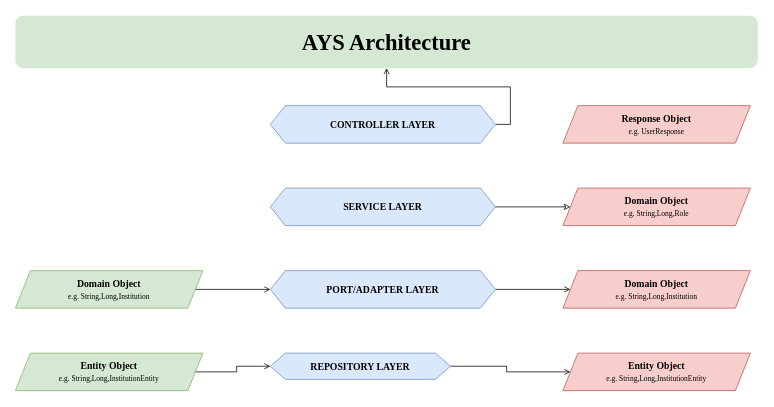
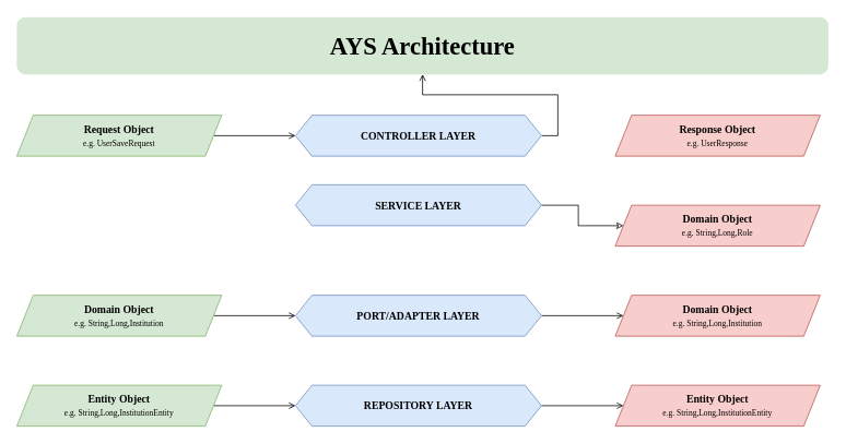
  <mxCell id="0" />
  <mxCell id="1" parent="0" />
  <mxCell id="2" style="edgeStyle=orthogonalEdgeStyle;rounded=0;orthogonalLoop=1;jettySize=auto;html=1;exitX=1;exitY=0.5;exitDx=0;exitDy=0;endArrow=open;endFill=0;fontSize=13;" parent="1" source="3" target="15" edge="1"><mxGeometry relative="1" as="geometry" /></mxCell>
  <mxCell id="3" value="&lt;font face=&quot;SF Mono&quot; style=&quot;font-size: 13px;&quot;&gt;&lt;b style=&quot;font-size: 13px;&quot;&gt;CONTROLLER LAYER&lt;/b&gt;&lt;/font&gt;" style="shape=hexagon;perimeter=hexagonPerimeter2;whiteSpace=wrap;html=1;fixedSize=1;fillColor=#dae8fc;strokeColor=#6c8ebf;fontSize=13;" parent="1" vertex="1"><mxGeometry x="360" y="140" width="300" height="50" as="geometry" /></mxCell>
+ <mxCell id="4" style="edgeStyle=orthogonalEdgeStyle;rounded=0;orthogonalLoop=1;jettySize=auto;html=1;exitX=1;exitY=0.5;exitDx=0;exitDy=0;entryX=0;entryY=0.5;entryDx=0;entryDy=0;endArrow=open;endFill=0;fontSize=13;" parent="1" source="5" target="3" edge="1"><mxGeometry relative="1" as="geometry" /></mxCell>
+ <mxCell id="5" value="&lt;font face=&quot;SF Mono&quot; style=&quot;font-size: 13px&quot;&gt;&lt;b style=&quot;font-size: 13px&quot;&gt;Request Object&lt;br&gt;&lt;/b&gt;&lt;/font&gt;&lt;font face=&quot;SF Mono&quot; style=&quot;font-size: 10px&quot;&gt;e.g. UserSaveRequest&lt;/font&gt;&lt;font face=&quot;SF Mono&quot; style=&quot;font-size: 13px&quot;&gt;&lt;br style=&quot;font-size: 13px&quot;&gt;&lt;/font&gt;" style="shape=parallelogram;perimeter=parallelogramPerimeter;whiteSpace=wrap;html=1;fixedSize=1;fillColor=#d5e8d4;strokeColor=#82b366;fontSize=13;" parent="1" vertex="1"><mxGeometry x="20" y="140" width="250" height="50" as="geometry" /></mxCell>
  <mxCell id="6" value="&lt;font face=&quot;SF Mono&quot; style=&quot;font-size: 13px&quot;&gt;&lt;b style=&quot;font-size: 13px&quot;&gt;Response&amp;nbsp;&lt;/b&gt;&lt;/font&gt;&lt;span style=&quot;font-family: &amp;quot;sf mono&amp;quot; ; font-size: 13px&quot;&gt;&lt;b style=&quot;font-size: 13px&quot;&gt;Object&lt;br&gt;&lt;/b&gt;&lt;/span&gt;&lt;span style=&quot;font-family: &amp;quot;sf mono&amp;quot; ; font-size: 10px&quot;&gt;e.g. UserResponse&lt;/span&gt;&lt;span style=&quot;font-family: &amp;quot;sf mono&amp;quot; ; font-size: 13px&quot;&gt;&lt;br style=&quot;font-size: 13px&quot;&gt;&lt;/span&gt;" style="shape=parallelogram;perimeter=parallelogramPerimeter;whiteSpace=wrap;html=1;fixedSize=1;fillColor=#f8cecc;strokeColor=#b85450;fontSize=13;" parent="1" vertex="1"><mxGeometry x="750" y="140" width="250" height="50" as="geometry" /></mxCell>
  <mxCell id="7" style="edgeStyle=orthogonalEdgeStyle;rounded=0;orthogonalLoop=1;jettySize=auto;html=1;exitX=1;exitY=0.5;exitDx=0;exitDy=0;endArrow=classic;endFill=0;fontSize=13;" parent="1" source="8" target="9" edge="1"><mxGeometry relative="1" as="geometry" /></mxCell>
- <mxCell id="8" value="&lt;font face=&quot;SF Mono&quot; style=&quot;font-size: 13px;&quot;&gt;SERVICE LAYER&lt;/font&gt;" style="shape=hexagon;perimeter=hexagonPerimeter2;whiteSpace=wrap;html=1;fixedSize=1;fillColor=#dae8fc;strokeColor=#6c8ebf;fontStyle=1;fontSize=13;" parent="1" vertex="1"><mxGeometry x="360" y="250" width="300" height="50" as="geometry" /></mxCell>
+ <mxCell id="8" value="&lt;font face=&quot;SF Mono&quot; style=&quot;font-size: 13px;&quot;&gt;SERVICE LAYER&lt;/font&gt;" style="shape=hexagon;perimeter=hexagonPerimeter2;whiteSpace=wrap;html=1;fixedSize=1;fillColor=#dae8fc;strokeColor=#6c8ebf;fontStyle=1;fontSize=13;" parent="1" vertex="1"><mxGeometry x="360" y="225" width="300" height="50" as="geometry" /></mxCell>
  <mxCell id="9" value="&lt;font face=&quot;SF Mono&quot; style=&quot;font-size: 13px&quot;&gt;Domain&amp;nbsp;&lt;/font&gt;&lt;span style=&quot;font-family: &amp;quot;sf mono&amp;quot; ; font-size: 13px&quot;&gt;Object&lt;br&gt;&lt;/span&gt;&lt;span style=&quot;font-family: &amp;quot;sf mono&amp;quot; ; font-size: 10px ; font-weight: 400&quot;&gt;e.g. String,Long,Role&lt;/span&gt;&lt;span style=&quot;font-family: &amp;quot;sf mono&amp;quot; ; font-size: 13px&quot;&gt;&lt;br style=&quot;font-size: 13px&quot;&gt;&lt;/span&gt;" style="shape=parallelogram;perimeter=parallelogramPerimeter;whiteSpace=wrap;html=1;fixedSize=1;fillColor=#f8cecc;strokeColor=#b85450;fontStyle=1;fontSize=13;" parent="1" vertex="1"><mxGeometry x="750" y="250" width="250" height="50" as="geometry" /></mxCell>
  <mxCell id="10" style="edgeStyle=orthogonalEdgeStyle;rounded=0;orthogonalLoop=1;jettySize=auto;html=1;exitX=1;exitY=0.5;exitDx=0;exitDy=0;endArrow=open;endFill=0;fontSize=13;" parent="1" source="11" target="14" edge="1"><mxGeometry relative="1" as="geometry" /></mxCell>
  <mxCell id="11" value="&lt;font face=&quot;SF Mono&quot; style=&quot;font-size: 13px;&quot;&gt;PORT/ADAPTER LAYER&lt;/font&gt;" style="shape=hexagon;perimeter=hexagonPerimeter2;whiteSpace=wrap;html=1;fixedSize=1;fillColor=#dae8fc;strokeColor=#6c8ebf;fontStyle=1;fontSize=13;" parent="1" vertex="1"><mxGeometry x="360" y="360" width="300" height="50" as="geometry" /></mxCell>
  <mxCell id="12" style="edgeStyle=orthogonalEdgeStyle;rounded=0;orthogonalLoop=1;jettySize=auto;html=1;exitX=1;exitY=0.5;exitDx=0;exitDy=0;entryX=0;entryY=0.5;entryDx=0;entryDy=0;endArrow=open;endFill=0;fontSize=13;" parent="1" source="13" target="11" edge="1"><mxGeometry relative="1" as="geometry" /></mxCell>
  <mxCell id="13" value="&lt;font face=&quot;SF Mono&quot; style=&quot;font-size: 13px&quot;&gt;Domain Object&lt;br&gt;&lt;/font&gt;&lt;span style=&quot;font-family: &amp;quot;sf mono&amp;quot; ; font-size: 10px ; font-weight: 400&quot;&gt;e.g. String,Long,Institution&lt;/span&gt;&lt;font face=&quot;SF Mono&quot; style=&quot;font-size: 13px&quot;&gt;&lt;br style=&quot;font-size: 13px&quot;&gt;&lt;/font&gt;" style="shape=parallelogram;perimeter=parallelogramPerimeter;whiteSpace=wrap;html=1;fixedSize=1;fillColor=#d5e8d4;strokeColor=#82b366;fontStyle=1;fontSize=13;" parent="1" vertex="1"><mxGeometry x="20" y="360" width="250" height="50" as="geometry" /></mxCell>
  <mxCell id="14" value="&lt;span style=&quot;font-family: &amp;quot;sf mono&amp;quot; ; font-size: 13px&quot;&gt;Domain&lt;/span&gt;&lt;font face=&quot;SF Mono&quot; style=&quot;font-size: 13px&quot;&gt;&amp;nbsp;&lt;/font&gt;&lt;span style=&quot;font-family: &amp;quot;sf mono&amp;quot; ; font-size: 13px&quot;&gt;Object&lt;br&gt;&lt;/span&gt;&lt;span style=&quot;font-family: &amp;quot;sf mono&amp;quot; ; font-size: 10px ; font-weight: 400&quot;&gt;e.g. String,Long,Institution&lt;/span&gt;&lt;span style=&quot;font-family: &amp;quot;sf mono&amp;quot; ; font-size: 13px&quot;&gt;&lt;br style=&quot;font-size: 13px&quot;&gt;&lt;/span&gt;" style="shape=parallelogram;perimeter=parallelogramPerimeter;whiteSpace=wrap;html=1;fixedSize=1;fillColor=#f8cecc;strokeColor=#b85450;fontStyle=1;fontSize=13;" parent="1" vertex="1"><mxGeometry x="750" y="360" width="250" height="50" as="geometry" /></mxCell>
  <mxCell id="15" value="AYS Architecture" style="rounded=1;whiteSpace=wrap;html=1;fontSize=30;fillColor=#d5e8d4;strokeColor=none;fontFamily=SF Mono;fontStyle=1;" parent="1" vertex="1"><mxGeometry x="20" y="20" width="990" height="70" as="geometry" /></mxCell>
  <mxCell id="16" style="edgeStyle=orthogonalEdgeStyle;rounded=0;orthogonalLoop=1;jettySize=auto;html=1;exitX=1;exitY=0.5;exitDx=0;exitDy=0;endArrow=open;endFill=0;fontSize=13;" edge="1" parent="1" source="17" target="20"><mxGeometry relative="1" as="geometry" /></mxCell>
- <mxCell id="17" value="&lt;font face=&quot;SF Mono&quot; style=&quot;font-size: 13px;&quot;&gt;REPOSITORY LAYER&lt;/font&gt;" style="shape=hexagon;perimeter=hexagonPerimeter2;whiteSpace=wrap;html=1;fixedSize=1;fillColor=#dae8fc;strokeColor=#6c8ebf;fontStyle=1;fontSize=13;" vertex="1" parent="1"><mxGeometry x="360" y="470" width="240" height="35" as="geometry" /></mxCell>
+ <mxCell id="17" value="&lt;font face=&quot;SF Mono&quot; style=&quot;font-size: 13px;&quot;&gt;REPOSITORY LAYER&lt;/font&gt;" style="shape=hexagon;perimeter=hexagonPerimeter2;whiteSpace=wrap;html=1;fixedSize=1;fillColor=#dae8fc;strokeColor=#6c8ebf;fontStyle=1;fontSize=13;" vertex="1" parent="1"><mxGeometry x="360" y="470" width="300" height="50" as="geometry" /></mxCell>
  <mxCell id="18" style="edgeStyle=orthogonalEdgeStyle;rounded=0;orthogonalLoop=1;jettySize=auto;html=1;exitX=1;exitY=0.5;exitDx=0;exitDy=0;entryX=0;entryY=0.5;entryDx=0;entryDy=0;endArrow=open;endFill=0;fontSize=13;" edge="1" parent="1" source="19" target="17"><mxGeometry relative="1" as="geometry" /></mxCell>
  <mxCell id="19" value="&lt;font face=&quot;SF Mono&quot; style=&quot;font-size: 13px&quot;&gt;Entity Object&lt;br&gt;&lt;/font&gt;&lt;span style=&quot;font-family: &amp;quot;sf mono&amp;quot; ; font-size: 10px ; font-weight: 400&quot;&gt;e.g. String,Long,InstitutionEntity&lt;/span&gt;&lt;font face=&quot;SF Mono&quot; style=&quot;font-size: 13px&quot;&gt;&lt;br style=&quot;font-size: 13px&quot;&gt;&lt;/font&gt;" style="shape=parallelogram;perimeter=parallelogramPerimeter;whiteSpace=wrap;html=1;fixedSize=1;fillColor=#d5e8d4;strokeColor=#82b366;fontStyle=1;fontSize=13;" vertex="1" parent="1"><mxGeometry x="20" y="470" width="250" height="50" as="geometry" /></mxCell>
  <mxCell id="20" value="&lt;span style=&quot;font-family: &amp;quot;sf mono&amp;quot; ; font-size: 13px&quot;&gt;Entity&lt;/span&gt;&lt;font face=&quot;SF Mono&quot; style=&quot;font-size: 13px&quot;&gt;&amp;nbsp;&lt;/font&gt;&lt;span style=&quot;font-family: &amp;quot;sf mono&amp;quot; ; font-size: 13px&quot;&gt;Object&lt;br&gt;&lt;/span&gt;&lt;span style=&quot;font-family: &amp;quot;sf mono&amp;quot; ; font-size: 10px ; font-weight: 400&quot;&gt;e.g. String,Long,InstitutionEntity&lt;/span&gt;&lt;span style=&quot;font-family: &amp;quot;sf mono&amp;quot; ; font-size: 13px&quot;&gt;&lt;br style=&quot;font-size: 13px&quot;&gt;&lt;/span&gt;" style="shape=parallelogram;perimeter=parallelogramPerimeter;whiteSpace=wrap;html=1;fixedSize=1;fillColor=#f8cecc;strokeColor=#b85450;fontStyle=1;fontSize=13;" vertex="1" parent="1"><mxGeometry x="750" y="470" width="250" height="50" as="geometry" /></mxCell>
